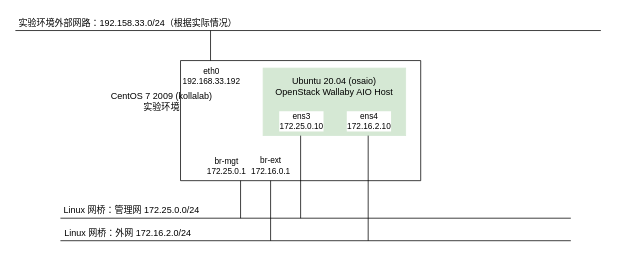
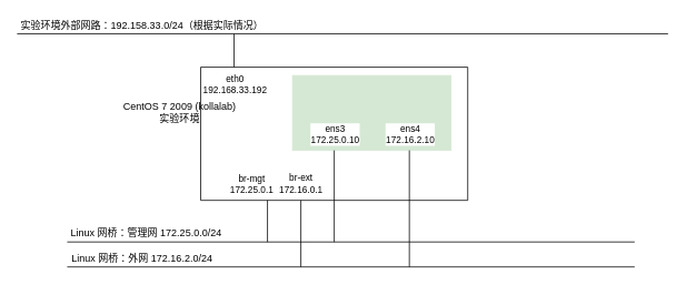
  <mxCell id="0" />
  <mxCell id="1" parent="0" />
  <mxCell id="2" value="" style="endArrow=none;html=1;" parent="1" edge="1"><mxGeometry width="50" height="50" relative="1" as="geometry"><mxPoint x="20" y="40" as="sourcePoint" /><mxPoint x="800" y="40" as="targetPoint" /></mxGeometry></mxCell>
  <mxCell id="3" value="" style="endArrow=none;html=1;" parent="1" edge="1"><mxGeometry width="50" height="50" relative="1" as="geometry"><mxPoint x="80" y="290" as="sourcePoint" /><mxPoint x="760" y="290" as="targetPoint" /></mxGeometry></mxCell>
  <mxCell id="4" value="实验环境外部网路：192.158.33.0/24（根据实际情况）" style="text;html=1;strokeColor=none;fillColor=none;align=center;verticalAlign=middle;whiteSpace=wrap;rounded=0;" parent="1" vertex="1"><mxGeometry x="20" y="20" width="300" height="20" as="geometry" /></mxCell>
  <mxCell id="5" value="" style="rounded=0;whiteSpace=wrap;html=1;strokeColor=#D5E8D4;fillColor=#D5E8D4;" parent="1" vertex="1"><mxGeometry x="350" y="90" width="190" height="90" as="geometry" /></mxCell>
  <mxCell id="6" value="" style="endArrow=none;html=1;" parent="1" edge="1"><mxGeometry width="50" height="50" relative="1" as="geometry"><mxPoint x="400" y="180" as="sourcePoint" /><mxPoint x="400" y="290" as="targetPoint" /></mxGeometry></mxCell>
  <mxCell id="7" value="ens3&lt;br&gt;172.25.0.10" style="edgeLabel;html=1;align=center;verticalAlign=middle;resizable=0;points=[];" parent="6" vertex="1" connectable="0"><mxGeometry x="-0.715" y="1" relative="1" as="geometry"><mxPoint x="-1" y="-36" as="offset" /></mxGeometry></mxCell>
  <mxCell id="8" value="" style="endArrow=none;html=1;" parent="1" edge="1"><mxGeometry width="50" height="50" relative="1" as="geometry"><mxPoint x="280" y="80" as="sourcePoint" /><mxPoint x="280" y="40" as="targetPoint" /></mxGeometry></mxCell>
  <mxCell id="9" value="eth0&lt;br&gt;192.168.33.192" style="edgeLabel;html=1;align=center;verticalAlign=middle;resizable=0;points=[];fillColor=#FFF2CC;" parent="8" vertex="1" connectable="0"><mxGeometry x="-0.347" y="1" relative="1" as="geometry"><mxPoint x="1" y="33" as="offset" /></mxGeometry></mxCell>
  <mxCell id="10" value="CentOS 7 2009 (kollalab)&lt;br&gt;实验环境" style="text;html=1;strokeColor=none;fillColor=none;align=center;verticalAlign=middle;whiteSpace=wrap;rounded=0;" parent="1" vertex="1"><mxGeometry x="145" y="120" width="140" height="30" as="geometry" /></mxCell>
  <mxCell id="11" value="" style="endArrow=none;html=1;startArrow=none;" parent="1" edge="1"><mxGeometry width="50" height="50" relative="1" as="geometry"><mxPoint x="320" y="240" as="sourcePoint" /><mxPoint x="320" y="240" as="targetPoint" /></mxGeometry></mxCell>
  <mxCell id="12" value="Linux 网桥：管理网 172.25.0.0/24" style="text;html=1;strokeColor=none;fillColor=none;align=center;verticalAlign=middle;whiteSpace=wrap;rounded=0;" parent="1" vertex="1"><mxGeometry x="80" y="270" width="190" height="20" as="geometry" /></mxCell>
  <mxCell id="13" value="" style="endArrow=none;html=1;" parent="1" edge="1"><mxGeometry width="50" height="50" relative="1" as="geometry"><mxPoint x="80" y="320" as="sourcePoint" /><mxPoint x="760" y="320" as="targetPoint" /></mxGeometry></mxCell>
  <mxCell id="14" value="br-ext&lt;br&gt;172.16.0.1" style="endArrow=none;html=1;" parent="1" edge="1"><mxGeometry x="1" y="20" width="50" height="50" relative="1" as="geometry"><mxPoint x="360" y="320" as="sourcePoint" /><mxPoint x="360" y="240" as="targetPoint" /><mxPoint x="20" y="-20" as="offset" /></mxGeometry></mxCell>
  <mxCell id="15" value="Linux 网桥：外网 172.16.2.0/24" style="text;html=1;strokeColor=none;fillColor=none;align=center;verticalAlign=middle;whiteSpace=wrap;rounded=0;" parent="1" vertex="1"><mxGeometry x="80" y="300" width="180" height="20" as="geometry" /></mxCell>
  <mxCell id="16" value="" style="endArrow=none;html=1;" parent="1" edge="1"><mxGeometry width="50" height="50" relative="1" as="geometry"><mxPoint x="320" y="290" as="sourcePoint" /><mxPoint x="320" y="240" as="targetPoint" /></mxGeometry></mxCell>
  <mxCell id="17" value="br-mgt&lt;br&gt;172.25.0.1" style="edgeLabel;html=1;align=center;verticalAlign=middle;resizable=0;points=[];" parent="16" vertex="1" connectable="0"><mxGeometry x="0.247" y="1" relative="1" as="geometry"><mxPoint x="-19" y="-39" as="offset" /></mxGeometry></mxCell>
  <mxCell id="18" value="" style="endArrow=none;html=1;" parent="1" edge="1"><mxGeometry width="50" height="50" relative="1" as="geometry"><mxPoint x="490" y="180" as="sourcePoint" /><mxPoint x="490" y="320" as="targetPoint" /></mxGeometry></mxCell>
  <mxCell id="19" value="ens4&lt;br&gt;172.16.2.10" style="edgeLabel;html=1;align=center;verticalAlign=middle;resizable=0;points=[];" parent="18" vertex="1" connectable="0"><mxGeometry x="-0.715" y="1" relative="1" as="geometry"><mxPoint x="-1" y="-40" as="offset" /></mxGeometry></mxCell>
- <mxCell id="20" value="Ubuntu 20.04 (osaio)&lt;br&gt;OpenStack Wallaby AIO Host" style="text;html=1;strokeColor=none;fillColor=none;align=center;verticalAlign=middle;whiteSpace=wrap;rounded=0;" parent="1" vertex="1"><mxGeometry x="355" y="90" width="180" height="50" as="geometry" /></mxCell>
  <mxCell id="21" value="" style="endArrow=none;html=1;rounded=0;fillColor=#D5E8D4;" parent="1" edge="1"><mxGeometry width="50" height="50" relative="1" as="geometry"><mxPoint x="240" y="80" as="sourcePoint" /><mxPoint x="240" y="80" as="targetPoint" /><Array as="points"><mxPoint x="560" y="80" /><mxPoint x="560" y="240" /><mxPoint x="240" y="240" /></Array></mxGeometry></mxCell>
